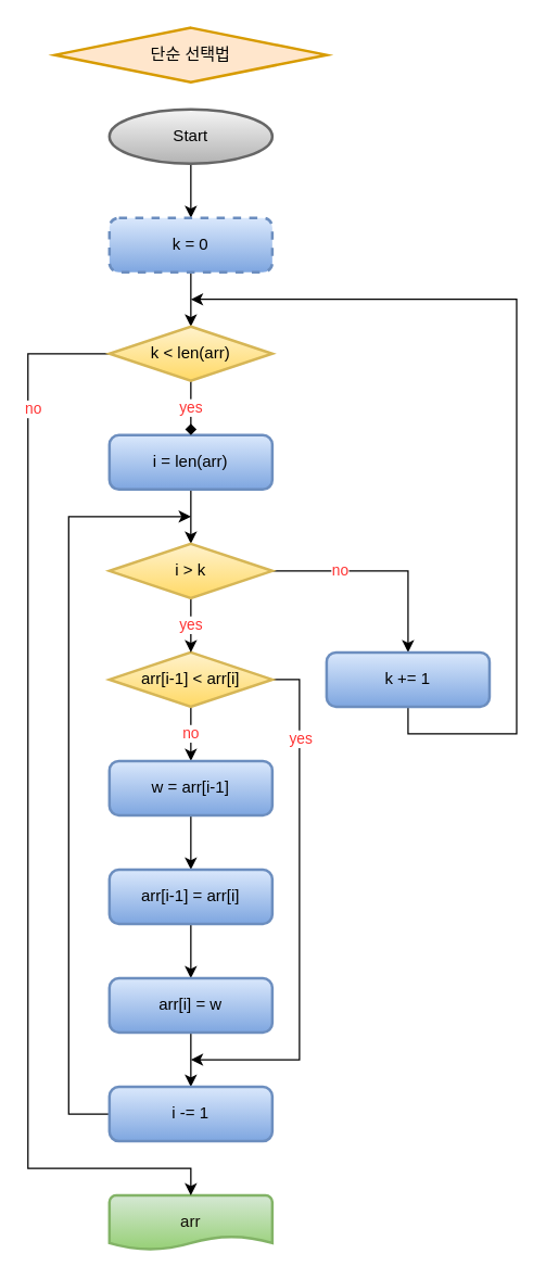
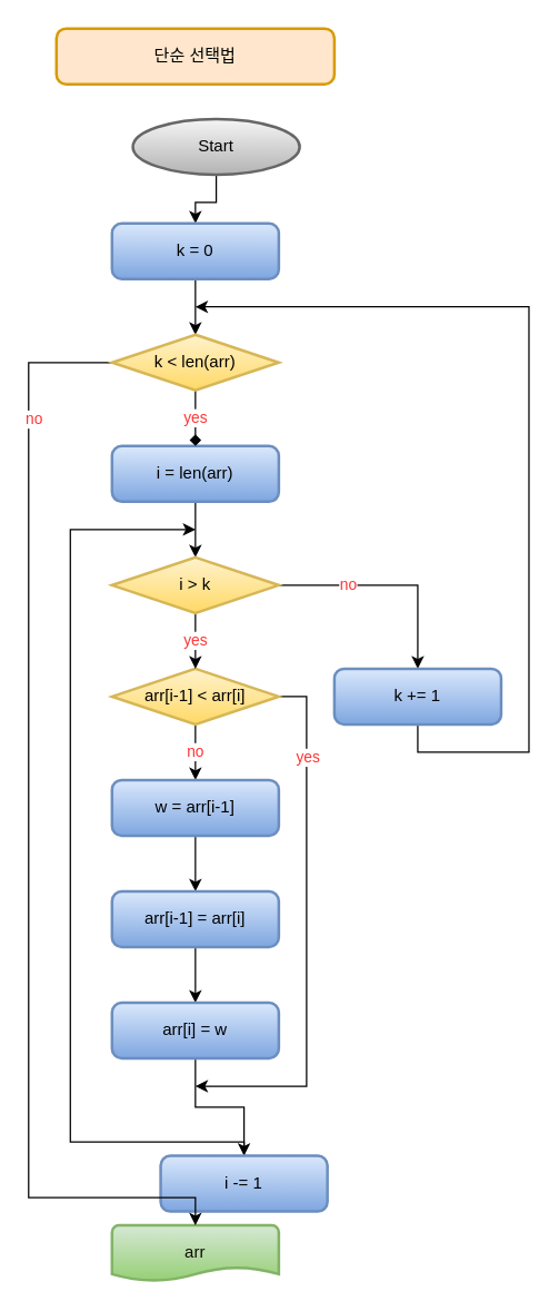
  <mxCell id="0" />
  <mxCell id="1" parent="0" />
- <mxCell id="2" value="단순 선택법" style="rhombus;whiteSpace=wrap;html=1;absoluteArcSize=1;arcSize=14;strokeWidth=2;fillColor=#ffe6cc;strokeColor=#d79b00;" vertex="1" parent="1"><mxGeometry x="40" y="20" width="200" height="40" as="geometry" /></mxCell>
+ <mxCell id="2" value="단순 선택법" style="rounded=1;whiteSpace=wrap;html=1;absoluteArcSize=1;arcSize=14;strokeWidth=2;fillColor=#ffe6cc;strokeColor=#d79b00;" vertex="1" parent="1"><mxGeometry x="40" y="20" width="200" height="40" as="geometry" /></mxCell>
  <mxCell id="3" style="edgeStyle=orthogonalEdgeStyle;rounded=0;orthogonalLoop=1;jettySize=auto;html=1;entryX=0.5;entryY=0;entryDx=0;entryDy=0;fontColor=#FF3333;" edge="1" parent="1" source="4" target="24"><mxGeometry relative="1" as="geometry" /></mxCell>
- <mxCell id="4" value="Start" style="strokeWidth=2;html=1;shape=mxgraph.flowchart.start_2;whiteSpace=wrap;fillColor=#f5f5f5;gradientColor=#b3b3b3;strokeColor=#666666;" vertex="1" parent="1"><mxGeometry x="80" y="80" width="120" height="40" as="geometry" /></mxCell>
+ <mxCell id="4" value="Start" style="strokeWidth=2;html=1;shape=mxgraph.flowchart.start_2;whiteSpace=wrap;fillColor=#f5f5f5;gradientColor=#b3b3b3;strokeColor=#666666;" vertex="1" parent="1"><mxGeometry x="95" y="85" width="120" height="40" as="geometry" /></mxCell>
  <mxCell id="5" value="&lt;font color=&quot;#ff3333&quot;&gt;no&lt;/font&gt;" style="edgeStyle=orthogonalEdgeStyle;rounded=0;orthogonalLoop=1;jettySize=auto;html=1;entryX=0.5;entryY=0;entryDx=0;entryDy=0;fontColor=#120D07;" edge="1" parent="1" source="8" target="11"><mxGeometry relative="1" as="geometry" /></mxCell>
  <mxCell id="6" style="edgeStyle=orthogonalEdgeStyle;rounded=0;orthogonalLoop=1;jettySize=auto;html=1;fontColor=#FF3333;" edge="1" parent="1" source="8"><mxGeometry relative="1" as="geometry"><mxPoint x="140" y="780" as="targetPoint" /><Array as="points"><mxPoint x="220" y="500" /><mxPoint x="220" y="780" /><mxPoint x="140" y="780" /></Array></mxGeometry></mxCell>
  <mxCell id="7" value="yes" style="edgeLabel;html=1;align=center;verticalAlign=middle;resizable=0;points=[];fontColor=#FF3333;" vertex="1" connectable="0" parent="6"><mxGeometry x="-0.667" relative="1" as="geometry"><mxPoint as="offset" /></mxGeometry></mxCell>
  <mxCell id="8" value="arr[i-1] &amp;lt; arr[i]" style="strokeWidth=2;html=1;shape=mxgraph.flowchart.decision;whiteSpace=wrap;fillColor=#fff2cc;gradientColor=#ffd966;strokeColor=#d6b656;" vertex="1" parent="1"><mxGeometry x="80" y="480" width="120" height="40" as="geometry" /></mxCell>
  <mxCell id="9" value="&lt;font color=&quot;#120d07&quot;&gt;arr&lt;/font&gt;" style="strokeWidth=2;html=1;shape=mxgraph.flowchart.document2;whiteSpace=wrap;size=0.25;fillColor=#d5e8d4;gradientColor=#97d077;strokeColor=#82b366;" vertex="1" parent="1"><mxGeometry x="80" y="880" width="120" height="40" as="geometry" /></mxCell>
  <mxCell id="10" style="edgeStyle=orthogonalEdgeStyle;rounded=0;orthogonalLoop=1;jettySize=auto;html=1;entryX=0.5;entryY=0;entryDx=0;entryDy=0;fontColor=#120D07;" edge="1" parent="1" source="11" target="13"><mxGeometry relative="1" as="geometry" /></mxCell>
  <mxCell id="11" value="w = arr[i-1]" style="rounded=1;whiteSpace=wrap;html=1;absoluteArcSize=1;arcSize=14;strokeWidth=2;fillColor=#dae8fc;gradientColor=#7ea6e0;strokeColor=#6c8ebf;" vertex="1" parent="1"><mxGeometry x="80" y="560" width="120" height="40" as="geometry" /></mxCell>
  <mxCell id="12" style="edgeStyle=orthogonalEdgeStyle;rounded=0;orthogonalLoop=1;jettySize=auto;html=1;entryX=0.5;entryY=0;entryDx=0;entryDy=0;fontColor=#120D07;" edge="1" parent="1" source="13" target="15"><mxGeometry relative="1" as="geometry" /></mxCell>
  <mxCell id="13" value="arr[i-1] = arr[i]" style="rounded=1;whiteSpace=wrap;html=1;absoluteArcSize=1;arcSize=14;strokeWidth=2;fillColor=#dae8fc;gradientColor=#7ea6e0;strokeColor=#6c8ebf;" vertex="1" parent="1"><mxGeometry x="80" y="640" width="120" height="40" as="geometry" /></mxCell>
  <mxCell id="14" style="edgeStyle=orthogonalEdgeStyle;rounded=0;orthogonalLoop=1;jettySize=auto;html=1;entryX=0.5;entryY=0;entryDx=0;entryDy=0;fontColor=#FF3333;" edge="1" parent="1" source="15" target="17"><mxGeometry relative="1" as="geometry" /></mxCell>
  <mxCell id="15" value="arr[i] = w" style="rounded=1;whiteSpace=wrap;html=1;absoluteArcSize=1;arcSize=14;strokeWidth=2;fillColor=#dae8fc;gradientColor=#7ea6e0;strokeColor=#6c8ebf;" vertex="1" parent="1"><mxGeometry x="80" y="720" width="120" height="40" as="geometry" /></mxCell>
  <mxCell id="16" style="edgeStyle=orthogonalEdgeStyle;rounded=0;orthogonalLoop=1;jettySize=auto;html=1;fontColor=#FF3333;" edge="1" parent="1" source="17"><mxGeometry relative="1" as="geometry"><mxPoint x="140" y="380" as="targetPoint" /><Array as="points"><mxPoint x="50" y="820" /><mxPoint x="50" y="380" /></Array></mxGeometry></mxCell>
- <mxCell id="17" value="i -= 1" style="rounded=1;whiteSpace=wrap;html=1;absoluteArcSize=1;arcSize=14;strokeWidth=2;fillColor=#dae8fc;gradientColor=#7ea6e0;strokeColor=#6c8ebf;" vertex="1" parent="1"><mxGeometry x="80" y="800" width="120" height="40" as="geometry" /></mxCell>
+ <mxCell id="17" value="i -= 1" style="rounded=1;whiteSpace=wrap;html=1;absoluteArcSize=1;arcSize=14;strokeWidth=2;fillColor=#dae8fc;gradientColor=#7ea6e0;strokeColor=#6c8ebf;" vertex="1" parent="1"><mxGeometry x="115" y="830" width="120" height="40" as="geometry" /></mxCell>
  <mxCell id="18" style="edgeStyle=orthogonalEdgeStyle;rounded=0;orthogonalLoop=1;jettySize=auto;html=1;entryX=0.5;entryY=0;entryDx=0;entryDy=0;entryPerimeter=0;fontColor=#FF3333;" edge="1" parent="1" source="19" target="22"><mxGeometry relative="1" as="geometry" /></mxCell>
  <mxCell id="19" value="i = len(arr)" style="rounded=1;whiteSpace=wrap;html=1;absoluteArcSize=1;arcSize=14;strokeWidth=2;fillColor=#dae8fc;gradientColor=#7ea6e0;strokeColor=#6c8ebf;" vertex="1" parent="1"><mxGeometry x="80" y="320" width="120" height="40" as="geometry" /></mxCell>
  <mxCell id="20" value="yes" style="edgeStyle=orthogonalEdgeStyle;rounded=0;orthogonalLoop=1;jettySize=auto;html=1;entryX=0.5;entryY=0;entryDx=0;entryDy=0;entryPerimeter=0;fontColor=#FF3333;" edge="1" parent="1" source="22" target="8"><mxGeometry relative="1" as="geometry" /></mxCell>
  <mxCell id="21" value="no" style="edgeStyle=orthogonalEdgeStyle;rounded=0;orthogonalLoop=1;jettySize=auto;html=1;entryX=0.5;entryY=0;entryDx=0;entryDy=0;fontColor=#FF3333;" edge="1" parent="1" source="22" target="26"><mxGeometry x="-0.375" relative="1" as="geometry"><mxPoint as="offset" /></mxGeometry></mxCell>
  <mxCell id="22" value="i &amp;gt; k" style="strokeWidth=2;html=1;shape=mxgraph.flowchart.decision;whiteSpace=wrap;fillColor=#fff2cc;gradientColor=#ffd966;strokeColor=#d6b656;" vertex="1" parent="1"><mxGeometry x="80" y="400" width="120" height="40" as="geometry" /></mxCell>
  <mxCell id="23" style="edgeStyle=orthogonalEdgeStyle;rounded=0;orthogonalLoop=1;jettySize=auto;html=1;entryX=0.5;entryY=0;entryDx=0;entryDy=0;entryPerimeter=0;fontColor=#FF3333;" edge="1" parent="1" source="24" target="30"><mxGeometry relative="1" as="geometry" /></mxCell>
- <mxCell id="24" value="k = 0" style="rounded=1;whiteSpace=wrap;html=1;absoluteArcSize=1;arcSize=14;strokeWidth=2;fillColor=#dae8fc;gradientColor=#7ea6e0;strokeColor=#6c8ebf;dashed=1;" vertex="1" parent="1"><mxGeometry x="80" y="160" width="120" height="40" as="geometry" /></mxCell>
+ <mxCell id="24" value="k = 0" style="rounded=1;whiteSpace=wrap;html=1;absoluteArcSize=1;arcSize=14;strokeWidth=2;fillColor=#dae8fc;gradientColor=#7ea6e0;strokeColor=#6c8ebf;" vertex="1" parent="1"><mxGeometry x="80" y="160" width="120" height="40" as="geometry" /></mxCell>
  <mxCell id="25" style="edgeStyle=orthogonalEdgeStyle;rounded=0;orthogonalLoop=1;jettySize=auto;html=1;fontColor=#FF3333;" edge="1" parent="1" source="26"><mxGeometry relative="1" as="geometry"><mxPoint x="140" y="220" as="targetPoint" /><Array as="points"><mxPoint x="300" y="540" /><mxPoint x="380" y="540" /><mxPoint x="380" y="220" /></Array></mxGeometry></mxCell>
  <mxCell id="26" value="k += 1" style="rounded=1;whiteSpace=wrap;html=1;absoluteArcSize=1;arcSize=14;strokeWidth=2;fillColor=#dae8fc;gradientColor=#7ea6e0;strokeColor=#6c8ebf;" vertex="1" parent="1"><mxGeometry x="240" y="480" width="120" height="40" as="geometry" /></mxCell>
  <mxCell id="27" value="yes" style="edgeStyle=orthogonalEdgeStyle;rounded=0;orthogonalLoop=1;jettySize=auto;html=1;fontColor=#FF3333;endArrow=diamond;" edge="1" parent="1" source="30" target="19"><mxGeometry relative="1" as="geometry" /></mxCell>
  <mxCell id="28" style="edgeStyle=orthogonalEdgeStyle;rounded=0;orthogonalLoop=1;jettySize=auto;html=1;fontColor=#FF3333;" edge="1" parent="1" source="30" target="9"><mxGeometry relative="1" as="geometry"><Array as="points"><mxPoint x="20" y="260" /><mxPoint x="20" y="860" /><mxPoint x="140" y="860" /></Array></mxGeometry></mxCell>
  <mxCell id="29" value="no" style="edgeLabel;html=1;align=center;verticalAlign=middle;resizable=0;points=[];fontColor=#FF3333;" vertex="1" connectable="0" parent="28"><mxGeometry x="-0.75" y="3" relative="1" as="geometry"><mxPoint as="offset" /></mxGeometry></mxCell>
  <mxCell id="30" value="k &amp;lt; len(arr)" style="strokeWidth=2;html=1;shape=mxgraph.flowchart.decision;whiteSpace=wrap;fillColor=#fff2cc;gradientColor=#ffd966;strokeColor=#d6b656;" vertex="1" parent="1"><mxGeometry x="80" y="240" width="120" height="40" as="geometry" /></mxCell>
